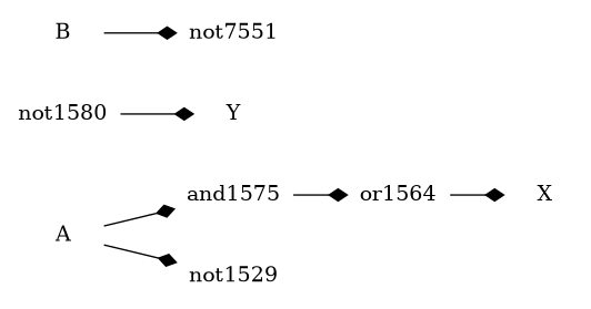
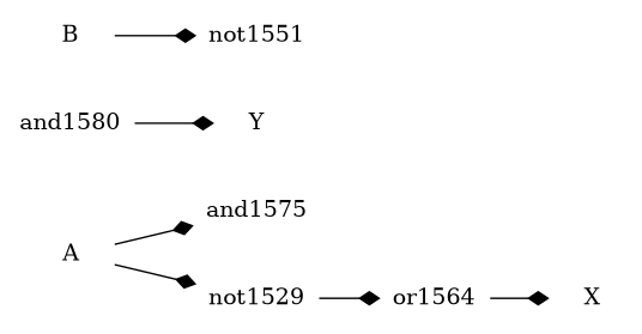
  digraph {
    rankdir=LR
    node [shape=plaintext]
    edge [arrowhead=diamond]
    n1 [label=and1575]
-   n2 [label=not1580]
+   n2 [label=and1580]
    n3 [label=Y]
    n4 [label=not1529]
    n5 [label=or1564]
    n6 [label=X]
-   n7 [label=not7551]
+   n7 [label=not1551]
    n8 [label=A]
    n9 [label=B]
    n2 -> n3
-   n1 -> n5
+   n4 -> n5
    n5 -> n6
    n8 -> n1
    n8 -> n4
    n9 -> n7
  }
